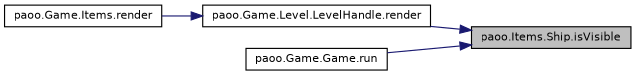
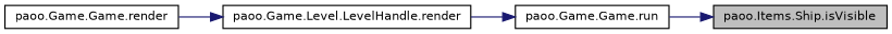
  digraph {
    rankdir=RL
    node [color=black fillcolor=white fontname=Helvetica fontsize=10 shape=record style=filled]
    edge [color=midnightblue dir=back fontname=Helvetica fontsize=10 labelfontname=Helvetica labelfontsize=10 style=solid]
    n1 [fillcolor=grey75 fontcolor=black height=0.2 label="paoo.Items.Ship.isVisible" width=0.4]
    n2 [height=0.2 label="paoo.Game.Level.LevelHandle.render" width=0.4]
    n3 [height=0.2 label="paoo.Game.Game.run" width=0.4]
-   n4 [height=0.2 label="paoo.Game.Items.render" width=0.4]
-   n1 -> n2
+   n4 [height=0.2 label="paoo.Game.Game.render" width=0.4]
+   n3 -> n2
    n1 -> n3
    n2 -> n4
  }
